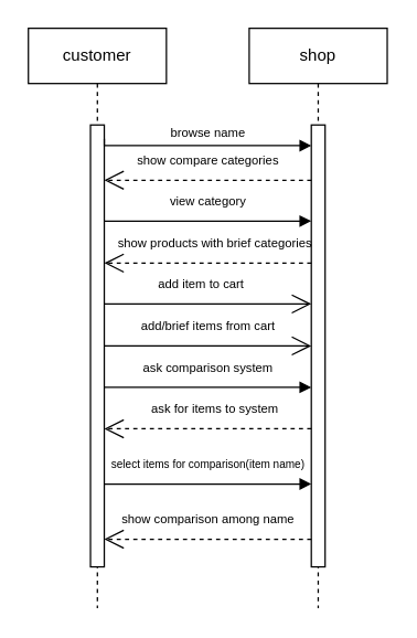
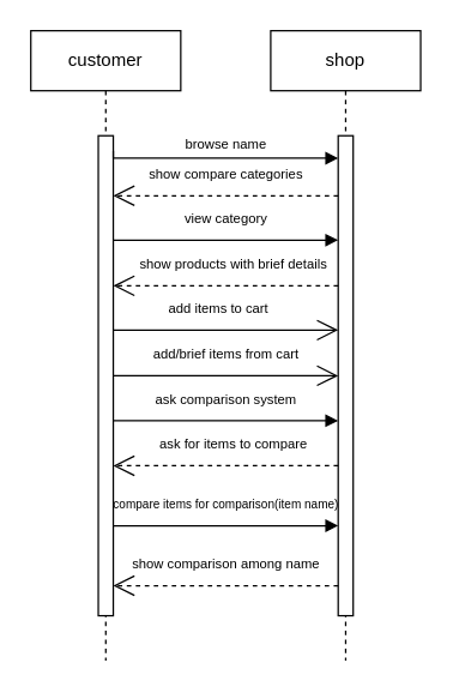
  <mxCell id="0" />
  <mxCell id="1" parent="0" />
  <mxCell id="2" value="customer" style="shape=umlLifeline;perimeter=lifelinePerimeter;whiteSpace=wrap;html=1;container=0;dropTarget=0;collapsible=0;recursiveResize=0;outlineConnect=0;portConstraint=eastwest;newEdgeStyle={&quot;edgeStyle&quot;:&quot;elbowEdgeStyle&quot;,&quot;elbow&quot;:&quot;vertical&quot;,&quot;curved&quot;:0,&quot;rounded&quot;:0};" parent="1" vertex="1"><mxGeometry x="20" y="20" width="100" height="420" as="geometry" /></mxCell>
  <mxCell id="3" value="" style="html=1;points=[];perimeter=orthogonalPerimeter;outlineConnect=0;targetShapes=umlLifeline;portConstraint=eastwest;newEdgeStyle={&quot;edgeStyle&quot;:&quot;elbowEdgeStyle&quot;,&quot;elbow&quot;:&quot;vertical&quot;,&quot;curved&quot;:0,&quot;rounded&quot;:0};" parent="2" vertex="1"><mxGeometry x="45" y="70" width="10" height="320" as="geometry" /></mxCell>
  <mxCell id="4" value="shop" style="shape=umlLifeline;perimeter=lifelinePerimeter;whiteSpace=wrap;html=1;container=0;dropTarget=0;collapsible=0;recursiveResize=0;outlineConnect=0;portConstraint=eastwest;newEdgeStyle={&quot;edgeStyle&quot;:&quot;elbowEdgeStyle&quot;,&quot;elbow&quot;:&quot;vertical&quot;,&quot;curved&quot;:0,&quot;rounded&quot;:0};" parent="1" vertex="1"><mxGeometry x="180" y="20" width="100" height="420" as="geometry" /></mxCell>
  <mxCell id="5" value="" style="html=1;points=[];perimeter=orthogonalPerimeter;outlineConnect=0;targetShapes=umlLifeline;portConstraint=eastwest;newEdgeStyle={&quot;edgeStyle&quot;:&quot;elbowEdgeStyle&quot;,&quot;elbow&quot;:&quot;vertical&quot;,&quot;curved&quot;:0,&quot;rounded&quot;:0};" parent="4" vertex="1"><mxGeometry x="45" y="70" width="10" height="320" as="geometry" /></mxCell>
  <mxCell id="6" value="" style="endArrow=block;endFill=1;html=1;edgeStyle=orthogonalEdgeStyle;align=left;verticalAlign=top;rounded=0;" parent="1" edge="1"><mxGeometry x="-1" relative="1" as="geometry"><mxPoint x="75" y="100" as="sourcePoint" /><mxPoint x="225" y="105" as="targetPoint" /><Array as="points"><mxPoint x="75" y="105" /></Array></mxGeometry></mxCell>
  <mxCell id="7" value="&lt;font style=&quot;font-size: 9px;&quot;&gt;browse name&lt;/font&gt;" style="text;html=1;align=center;verticalAlign=middle;resizable=0;points=[];autosize=1;strokeColor=none;fillColor=none;" parent="1" vertex="1"><mxGeometry x="105" y="80" width="90" height="30" as="geometry" /></mxCell>
  <mxCell id="8" value="" style="endArrow=open;endSize=12;dashed=1;html=1;rounded=0;" parent="1" edge="1"><mxGeometry width="160" relative="1" as="geometry"><mxPoint x="225" y="130" as="sourcePoint" /><mxPoint x="75" y="130" as="targetPoint" /></mxGeometry></mxCell>
  <mxCell id="9" value="&lt;font style=&quot;font-size: 9px;&quot;&gt;show compare categories&lt;/font&gt;" style="text;html=1;align=center;verticalAlign=middle;resizable=0;points=[];autosize=1;strokeColor=none;fillColor=none;" parent="1" vertex="1"><mxGeometry x="85" y="100" width="130" height="30" as="geometry" /></mxCell>
  <mxCell id="10" value="" style="endArrow=block;endFill=1;html=1;edgeStyle=orthogonalEdgeStyle;align=left;verticalAlign=top;rounded=0;" parent="1" edge="1"><mxGeometry x="-1" relative="1" as="geometry"><mxPoint x="75" y="159.6" as="sourcePoint" /><mxPoint x="225" y="159.6" as="targetPoint" /><Array as="points"><mxPoint x="200" y="159.6" /><mxPoint x="200" y="159.6" /></Array></mxGeometry></mxCell>
  <mxCell id="11" value="&lt;font style=&quot;font-size: 9px;&quot;&gt;view category&lt;/font&gt;" style="text;html=1;align=center;verticalAlign=middle;resizable=0;points=[];autosize=1;strokeColor=none;fillColor=none;" parent="1" vertex="1"><mxGeometry x="110" y="130" width="80" height="30" as="geometry" /></mxCell>
  <mxCell id="12" value="" style="endArrow=open;endSize=12;dashed=1;html=1;rounded=0;" parent="1" edge="1"><mxGeometry width="160" relative="1" as="geometry"><mxPoint x="225" y="190" as="sourcePoint" /><mxPoint x="75" y="190" as="targetPoint" /></mxGeometry></mxCell>
- <mxCell id="13" value="&lt;font style=&quot;font-size: 9px;&quot;&gt;show products with brief categories&lt;/font&gt;" style="text;html=1;align=center;verticalAlign=middle;resizable=0;points=[];autosize=1;strokeColor=none;fillColor=none;" parent="1" vertex="1"><mxGeometry x="80" y="160" width="150" height="30" as="geometry" /></mxCell>
+ <mxCell id="13" value="&lt;font style=&quot;font-size: 9px;&quot;&gt;show products with brief details&lt;/font&gt;" style="text;html=1;align=center;verticalAlign=middle;resizable=0;points=[];autosize=1;strokeColor=none;fillColor=none;" parent="1" vertex="1"><mxGeometry x="80" y="160" width="150" height="30" as="geometry" /></mxCell>
  <mxCell id="14" value="" style="endArrow=open;endFill=1;endSize=12;html=1;rounded=0;" parent="1" edge="1"><mxGeometry width="160" relative="1" as="geometry"><mxPoint x="75" y="219.6" as="sourcePoint" /><mxPoint x="225" y="219.6" as="targetPoint" /></mxGeometry></mxCell>
- <mxCell id="15" value="&lt;font style=&quot;font-size: 9px;&quot;&gt;add item to cart&lt;/font&gt;" style="text;html=1;align=center;verticalAlign=middle;resizable=0;points=[];autosize=1;strokeColor=none;fillColor=none;" parent="1" vertex="1"><mxGeometry x="100" y="190" width="90" height="30" as="geometry" /></mxCell>
+ <mxCell id="15" value="&lt;font style=&quot;font-size: 9px;&quot;&gt;add items to cart&lt;/font&gt;" style="text;html=1;align=center;verticalAlign=middle;resizable=0;points=[];autosize=1;strokeColor=none;fillColor=none;" parent="1" vertex="1"><mxGeometry x="100" y="190" width="90" height="30" as="geometry" /></mxCell>
  <mxCell id="16" value="" style="endArrow=open;endFill=1;endSize=12;html=1;rounded=0;" parent="1" edge="1"><mxGeometry width="160" relative="1" as="geometry"><mxPoint x="75" y="250" as="sourcePoint" /><mxPoint x="225" y="250" as="targetPoint" /></mxGeometry></mxCell>
  <mxCell id="17" value="&lt;font style=&quot;font-size: 9px;&quot;&gt;add/brief items from cart&lt;/font&gt;" style="text;html=1;align=center;verticalAlign=middle;resizable=0;points=[];autosize=1;strokeColor=none;fillColor=none;" parent="1" vertex="1"><mxGeometry x="85" y="220" width="130" height="30" as="geometry" /></mxCell>
  <mxCell id="18" value="" style="endArrow=block;endFill=1;html=1;edgeStyle=orthogonalEdgeStyle;align=left;verticalAlign=top;rounded=0;" parent="1" edge="1"><mxGeometry x="-1" relative="1" as="geometry"><mxPoint x="75" y="280" as="sourcePoint" /><mxPoint x="225" y="280" as="targetPoint" /><Array as="points"><mxPoint x="150" y="280" /><mxPoint x="150" y="280" /></Array></mxGeometry></mxCell>
  <mxCell id="19" value="&lt;font style=&quot;font-size: 9px;&quot;&gt;ask comparison system&lt;/font&gt;" style="text;html=1;align=center;verticalAlign=middle;resizable=0;points=[];autosize=1;strokeColor=none;fillColor=none;" parent="1" vertex="1"><mxGeometry x="85" y="250" width="130" height="30" as="geometry" /></mxCell>
  <mxCell id="20" value="" style="endArrow=open;endSize=12;dashed=1;html=1;rounded=0;" parent="1" edge="1"><mxGeometry width="160" relative="1" as="geometry"><mxPoint x="225" y="310" as="sourcePoint" /><mxPoint x="75" y="310" as="targetPoint" /></mxGeometry></mxCell>
- <mxCell id="21" value="&lt;font style=&quot;font-size: 9px;&quot;&gt;ask for items to system&lt;/font&gt;" style="text;html=1;align=center;verticalAlign=middle;resizable=0;points=[];autosize=1;strokeColor=none;fillColor=none;" parent="1" vertex="1"><mxGeometry x="95" y="280" width="120" height="30" as="geometry" /></mxCell>
+ <mxCell id="21" value="&lt;font style=&quot;font-size: 9px;&quot;&gt;ask for items to compare&lt;/font&gt;" style="text;html=1;align=center;verticalAlign=middle;resizable=0;points=[];autosize=1;strokeColor=none;fillColor=none;" parent="1" vertex="1"><mxGeometry x="95" y="280" width="120" height="30" as="geometry" /></mxCell>
  <mxCell id="22" value="" style="endArrow=block;endFill=1;html=1;edgeStyle=orthogonalEdgeStyle;align=left;verticalAlign=top;rounded=0;" parent="1" edge="1"><mxGeometry x="-1" relative="1" as="geometry"><mxPoint x="75" y="350" as="sourcePoint" /><mxPoint x="225" y="350" as="targetPoint" /><Array as="points"><mxPoint x="150" y="350" /><mxPoint x="150" y="350" /></Array></mxGeometry></mxCell>
- <mxCell id="23" value="&lt;font style=&quot;font-size: 8px;&quot;&gt;select items for comparison(item name)&lt;/font&gt;" style="text;html=1;align=center;verticalAlign=middle;resizable=0;points=[];autosize=1;strokeColor=none;fillColor=none;" parent="1" vertex="1"><mxGeometry x="70" y="320" width="160" height="30" as="geometry" /></mxCell>
+ <mxCell id="23" value="&lt;font style=&quot;font-size: 8px;&quot;&gt;compare items for comparison(item name)&lt;/font&gt;" style="text;html=1;align=center;verticalAlign=middle;resizable=0;points=[];autosize=1;strokeColor=none;fillColor=none;" parent="1" vertex="1"><mxGeometry x="70" y="320" width="160" height="30" as="geometry" /></mxCell>
  <mxCell id="24" value="" style="endArrow=open;endSize=12;dashed=1;html=1;rounded=0;" parent="1" edge="1"><mxGeometry width="160" relative="1" as="geometry"><mxPoint x="225" y="390" as="sourcePoint" /><mxPoint x="75" y="390" as="targetPoint" /></mxGeometry></mxCell>
  <mxCell id="25" value="&lt;font style=&quot;font-size: 9px;&quot;&gt;show comparison among name&lt;/font&gt;" style="text;html=1;align=center;verticalAlign=middle;resizable=0;points=[];autosize=1;strokeColor=none;fillColor=none;" parent="1" vertex="1"><mxGeometry x="75" y="360" width="150" height="30" as="geometry" /></mxCell>
